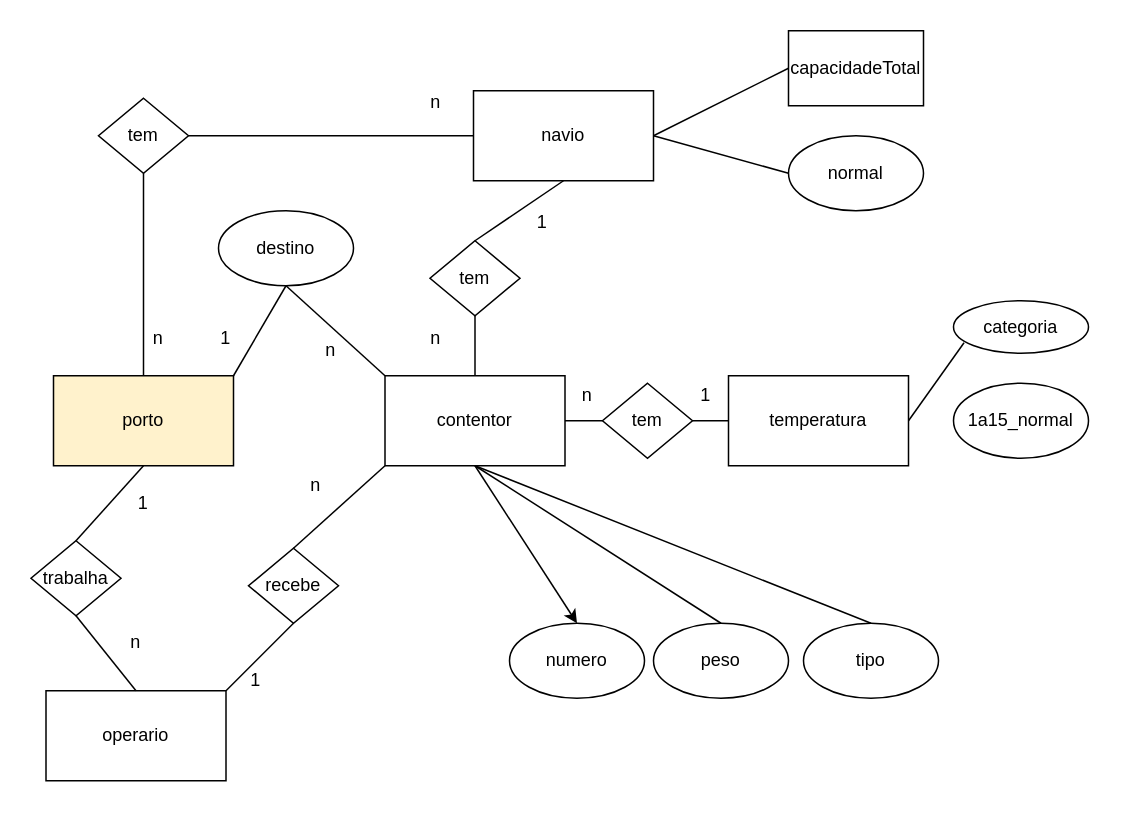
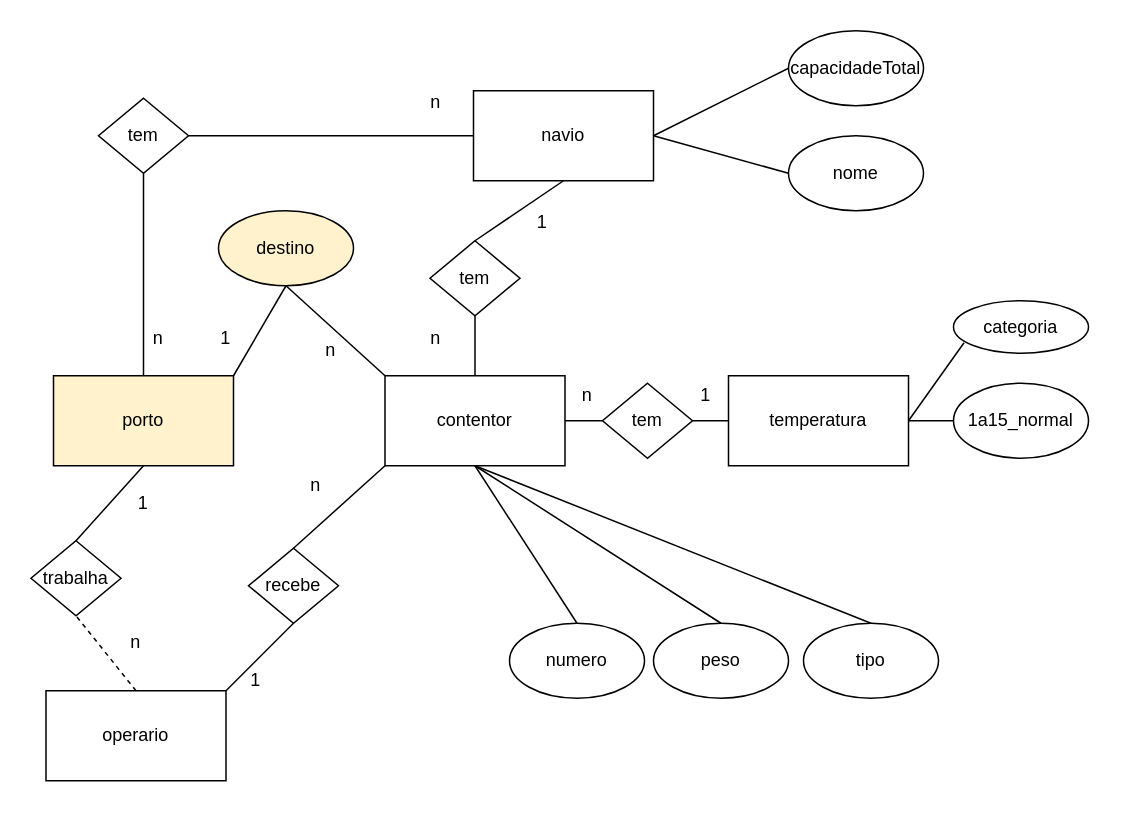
  <mxCell id="0" />
  <mxCell id="1" parent="0" />
  <mxCell id="2" value="navio" style="rounded=0;whiteSpace=wrap;html=1;" vertex="1" parent="1"><mxGeometry x="315" y="60" width="120" height="60" as="geometry" /></mxCell>
  <mxCell id="3" value="tem" style="rhombus;whiteSpace=wrap;html=1;" vertex="1" parent="1"><mxGeometry x="65" y="65" width="60" height="50" as="geometry" /></mxCell>
  <mxCell id="4" value="" style="endArrow=none;html=1;rounded=0;exitX=0;exitY=0.5;exitDx=0;exitDy=0;" edge="1" parent="1" source="2" target="3"><mxGeometry width="50" height="50" relative="1" as="geometry"><mxPoint x="165" y="95" as="sourcePoint" /><mxPoint x="215" y="95" as="targetPoint" /></mxGeometry></mxCell>
  <mxCell id="5" value="n" style="text;html=1;strokeColor=none;fillColor=none;align=center;verticalAlign=middle;whiteSpace=wrap;rounded=0;" vertex="1" parent="1"><mxGeometry x="275" y="55" width="30" height="25" as="geometry" /></mxCell>
- <mxCell id="6" value="normal" style="ellipse;whiteSpace=wrap;html=1;" vertex="1" parent="1"><mxGeometry x="525" y="90" width="90" height="50" as="geometry" /></mxCell>
- <mxCell id="7" value="capacidadeTotal" style="whiteSpace=wrap;html=1;rounded=0;" vertex="1" parent="1"><mxGeometry x="525" y="20" width="90" height="50" as="geometry" /></mxCell>
+ <mxCell id="6" value="nome" style="ellipse;whiteSpace=wrap;html=1;" vertex="1" parent="1"><mxGeometry x="525" y="90" width="90" height="50" as="geometry" /></mxCell>
+ <mxCell id="7" value="capacidadeTotal" style="ellipse;whiteSpace=wrap;html=1;" vertex="1" parent="1"><mxGeometry x="525" y="20" width="90" height="50" as="geometry" /></mxCell>
  <mxCell id="8" value="" style="endArrow=none;html=1;rounded=0;entryX=0;entryY=0.5;entryDx=0;entryDy=0;exitX=1;exitY=0.5;exitDx=0;exitDy=0;" edge="1" parent="1" source="2" target="6"><mxGeometry width="50" height="50" relative="1" as="geometry"><mxPoint x="445" y="85" as="sourcePoint" /><mxPoint x="325" y="260" as="targetPoint" /></mxGeometry></mxCell>
  <mxCell id="9" value="" style="endArrow=none;html=1;rounded=0;exitX=1;exitY=0.5;exitDx=0;exitDy=0;entryX=0;entryY=0.5;entryDx=0;entryDy=0;" edge="1" parent="1" source="2" target="7"><mxGeometry width="50" height="50" relative="1" as="geometry"><mxPoint x="275" y="350" as="sourcePoint" /><mxPoint x="375" y="10" as="targetPoint" /></mxGeometry></mxCell>
  <mxCell id="10" value="porto" style="rounded=0;whiteSpace=wrap;html=1;fillColor=#fff2cc;" vertex="1" parent="1"><mxGeometry x="35" y="250" width="120" height="60" as="geometry" /></mxCell>
  <mxCell id="11" value="" style="endArrow=none;html=1;rounded=0;entryX=0.5;entryY=0;entryDx=0;entryDy=0;exitX=0.5;exitY=1;exitDx=0;exitDy=0;" edge="1" parent="1" source="3" target="10"><mxGeometry width="50" height="50" relative="1" as="geometry"><mxPoint x="95" y="210" as="sourcePoint" /><mxPoint x="105" y="125" as="targetPoint" /></mxGeometry></mxCell>
  <mxCell id="12" value="" style="endArrow=none;html=1;rounded=0;exitX=0.5;exitY=0;exitDx=0;exitDy=0;entryX=0.5;entryY=1;entryDx=0;entryDy=0;" edge="1" parent="1" source="14" target="10"><mxGeometry width="50" height="50" relative="1" as="geometry"><mxPoint x="160" y="350" as="sourcePoint" /><mxPoint x="325" y="260" as="targetPoint" /></mxGeometry></mxCell>
  <mxCell id="13" value="operario" style="rounded=0;whiteSpace=wrap;html=1;" vertex="1" parent="1"><mxGeometry x="30" y="460" width="120" height="60" as="geometry" /></mxCell>
  <mxCell id="14" value="trabalha" style="rhombus;whiteSpace=wrap;html=1;" vertex="1" parent="1"><mxGeometry x="20" y="360" width="60" height="50" as="geometry" /></mxCell>
- <mxCell id="15" value="" style="endArrow=none;html=1;rounded=0;exitX=0.5;exitY=0;exitDx=0;exitDy=0;entryX=0.5;entryY=1;entryDx=0;entryDy=0;" edge="1" parent="1" source="13" target="14"><mxGeometry width="50" height="50" relative="1" as="geometry"><mxPoint x="105" y="360" as="sourcePoint" /><mxPoint x="105" y="320" as="targetPoint" /></mxGeometry></mxCell>
+ <mxCell id="15" value="" style="endArrow=none;html=1;rounded=0;exitX=0.5;exitY=0;exitDx=0;exitDy=0;entryX=0.5;entryY=1;entryDx=0;entryDy=0;dashed=1;" edge="1" parent="1" source="13" target="14"><mxGeometry width="50" height="50" relative="1" as="geometry"><mxPoint x="105" y="360" as="sourcePoint" /><mxPoint x="105" y="320" as="targetPoint" /></mxGeometry></mxCell>
  <mxCell id="16" value="contentor" style="rounded=0;whiteSpace=wrap;html=1;" vertex="1" parent="1"><mxGeometry x="256" y="250" width="120" height="60" as="geometry" /></mxCell>
- <mxCell id="17" value="" style="endArrow=classic;html=1;rounded=0;entryX=0.5;entryY=0;entryDx=0;entryDy=0;exitX=0.5;exitY=1;exitDx=0;exitDy=0;" edge="1" parent="1" source="16" target="29"><mxGeometry width="50" height="50" relative="1" as="geometry"><mxPoint x="231" y="360" as="sourcePoint" /><mxPoint x="216" y="530" as="targetPoint" /></mxGeometry></mxCell>
+ <mxCell id="17" value="" style="endArrow=none;html=1;rounded=0;entryX=0.5;entryY=0;entryDx=0;entryDy=0;exitX=0.5;exitY=1;exitDx=0;exitDy=0;" edge="1" parent="1" source="16" target="29"><mxGeometry width="50" height="50" relative="1" as="geometry"><mxPoint x="231" y="360" as="sourcePoint" /><mxPoint x="216" y="530" as="targetPoint" /></mxGeometry></mxCell>
  <mxCell id="18" value="tem" style="rhombus;whiteSpace=wrap;html=1;" vertex="1" parent="1"><mxGeometry x="286" y="160" width="60" height="50" as="geometry" /></mxCell>
  <mxCell id="19" value="" style="endArrow=none;html=1;rounded=0;entryX=0.5;entryY=1;entryDx=0;entryDy=0;exitX=0.5;exitY=0;exitDx=0;exitDy=0;" edge="1" parent="1" source="18" target="2"><mxGeometry width="50" height="50" relative="1" as="geometry"><mxPoint x="275" y="310" as="sourcePoint" /><mxPoint x="325" y="260" as="targetPoint" /></mxGeometry></mxCell>
  <mxCell id="20" value="" style="endArrow=none;html=1;rounded=0;exitX=0.5;exitY=0;exitDx=0;exitDy=0;entryX=0.5;entryY=1;entryDx=0;entryDy=0;" edge="1" parent="1" source="16" target="18"><mxGeometry width="50" height="50" relative="1" as="geometry"><mxPoint x="341" y="170" as="sourcePoint" /><mxPoint x="315" y="220" as="targetPoint" /></mxGeometry></mxCell>
  <mxCell id="21" value="1" style="text;html=1;strokeColor=none;fillColor=none;align=center;verticalAlign=middle;whiteSpace=wrap;rounded=0;" vertex="1" parent="1"><mxGeometry x="346" y="135" width="30" height="25" as="geometry" /></mxCell>
  <mxCell id="22" value="n" style="text;html=1;strokeColor=none;fillColor=none;align=center;verticalAlign=middle;whiteSpace=wrap;rounded=0;" vertex="1" parent="1"><mxGeometry x="275" y="212.5" width="30" height="25" as="geometry" /></mxCell>
  <mxCell id="23" value="n" style="text;html=1;strokeColor=none;fillColor=none;align=center;verticalAlign=middle;whiteSpace=wrap;rounded=0;" vertex="1" parent="1"><mxGeometry x="90" y="212.5" width="30" height="25" as="geometry" /></mxCell>
  <mxCell id="24" value="n" style="text;html=1;strokeColor=none;fillColor=none;align=center;verticalAlign=middle;whiteSpace=wrap;rounded=0;" vertex="1" parent="1"><mxGeometry x="75" y="415" width="30" height="25" as="geometry" /></mxCell>
  <mxCell id="25" value="1" style="text;html=1;strokeColor=none;fillColor=none;align=center;verticalAlign=middle;whiteSpace=wrap;rounded=0;" vertex="1" parent="1"><mxGeometry x="80" y="322.5" width="30" height="25" as="geometry" /></mxCell>
- <mxCell id="26" value="destino" style="ellipse;whiteSpace=wrap;html=1;" vertex="1" parent="1"><mxGeometry x="145" y="140" width="90" height="50" as="geometry" /></mxCell>
+ <mxCell id="26" value="destino" style="ellipse;whiteSpace=wrap;html=1;fillColor=#fff2cc;" vertex="1" parent="1"><mxGeometry x="145" y="140" width="90" height="50" as="geometry" /></mxCell>
  <mxCell id="27" value="tipo" style="ellipse;whiteSpace=wrap;html=1;" vertex="1" parent="1"><mxGeometry x="535" y="415" width="90" height="50" as="geometry" /></mxCell>
  <mxCell id="28" value="peso" style="ellipse;whiteSpace=wrap;html=1;" vertex="1" parent="1"><mxGeometry x="435" y="415" width="90" height="50" as="geometry" /></mxCell>
  <mxCell id="29" value="numero" style="ellipse;whiteSpace=wrap;html=1;" vertex="1" parent="1"><mxGeometry x="339" y="415" width="90" height="50" as="geometry" /></mxCell>
  <mxCell id="30" value="" style="endArrow=none;html=1;rounded=0;entryX=0.5;entryY=0;entryDx=0;entryDy=0;exitX=0.5;exitY=1;exitDx=0;exitDy=0;" edge="1" parent="1" source="16" target="28"><mxGeometry width="50" height="50" relative="1" as="geometry"><mxPoint x="341" y="320" as="sourcePoint" /><mxPoint x="246" y="402.5" as="targetPoint" /></mxGeometry></mxCell>
  <mxCell id="31" value="" style="endArrow=none;html=1;rounded=0;entryX=0.5;entryY=0;entryDx=0;entryDy=0;exitX=0.5;exitY=1;exitDx=0;exitDy=0;" edge="1" parent="1" source="16" target="27"><mxGeometry width="50" height="50" relative="1" as="geometry"><mxPoint x="351" y="330" as="sourcePoint" /><mxPoint x="256" y="412.5" as="targetPoint" /></mxGeometry></mxCell>
  <mxCell id="32" value="" style="endArrow=none;html=1;rounded=0;entryX=0.5;entryY=1;entryDx=0;entryDy=0;exitX=0;exitY=0;exitDx=0;exitDy=0;" edge="1" parent="1" source="16" target="26"><mxGeometry width="50" height="50" relative="1" as="geometry"><mxPoint x="255" y="250" as="sourcePoint" /><mxPoint x="541" y="370" as="targetPoint" /></mxGeometry></mxCell>
  <mxCell id="33" value="temperatura" style="rounded=0;whiteSpace=wrap;html=1;" vertex="1" parent="1"><mxGeometry x="485" y="250" width="120" height="60" as="geometry" /></mxCell>
  <mxCell id="34" value="" style="endArrow=none;html=1;rounded=0;entryX=1;entryY=0.5;entryDx=0;entryDy=0;exitX=0;exitY=0.5;exitDx=0;exitDy=0;" edge="1" parent="1" source="39" target="16"><mxGeometry width="50" height="50" relative="1" as="geometry"><mxPoint x="375" y="280" as="sourcePoint" /><mxPoint x="325" y="260" as="targetPoint" /></mxGeometry></mxCell>
  <mxCell id="35" value="categoria" style="ellipse;whiteSpace=wrap;html=1;" vertex="1" parent="1"><mxGeometry x="635" y="200" width="90" height="35" as="geometry" /></mxCell>
  <mxCell id="36" value="1a15_normal" style="ellipse;whiteSpace=wrap;html=1;" vertex="1" parent="1"><mxGeometry x="635" y="255" width="90" height="50" as="geometry" /></mxCell>
  <mxCell id="37" value="" style="endArrow=none;html=1;rounded=0;entryX=0.078;entryY=0.8;entryDx=0;entryDy=0;exitX=1;exitY=0.5;exitDx=0;exitDy=0;entryPerimeter=0;" edge="1" parent="1" source="33" target="35"><mxGeometry width="50" height="50" relative="1" as="geometry"><mxPoint x="355" y="310" as="sourcePoint" /><mxPoint x="405" y="260" as="targetPoint" /></mxGeometry></mxCell>
+ <mxCell id="38" value="" style="endArrow=none;html=1;rounded=0;entryX=0;entryY=0.5;entryDx=0;entryDy=0;exitX=1;exitY=0.5;exitDx=0;exitDy=0;" edge="1" parent="1" source="33" target="36"><mxGeometry width="50" height="50" relative="1" as="geometry"><mxPoint x="586" y="290" as="sourcePoint" /><mxPoint x="645" y="225" as="targetPoint" /></mxGeometry></mxCell>
  <mxCell id="39" value="tem" style="rhombus;whiteSpace=wrap;html=1;" vertex="1" parent="1"><mxGeometry x="401" y="255" width="60" height="50" as="geometry" /></mxCell>
  <mxCell id="40" value="" style="endArrow=none;html=1;rounded=0;entryX=1;entryY=0.5;entryDx=0;entryDy=0;exitX=0;exitY=0.5;exitDx=0;exitDy=0;" edge="1" parent="1" source="33" target="39"><mxGeometry width="50" height="50" relative="1" as="geometry"><mxPoint x="375" y="290" as="sourcePoint" /><mxPoint x="335" y="290" as="targetPoint" /></mxGeometry></mxCell>
  <mxCell id="41" value="recebe" style="rhombus;whiteSpace=wrap;html=1;" vertex="1" parent="1"><mxGeometry x="165" y="365" width="60" height="50" as="geometry" /></mxCell>
  <mxCell id="42" value="" style="endArrow=none;html=1;rounded=0;exitX=0.5;exitY=0;exitDx=0;exitDy=0;entryX=0;entryY=1;entryDx=0;entryDy=0;" edge="1" parent="1" source="41" target="16"><mxGeometry width="50" height="50" relative="1" as="geometry"><mxPoint x="355" y="310" as="sourcePoint" /><mxPoint x="405" y="260" as="targetPoint" /></mxGeometry></mxCell>
  <mxCell id="43" value="" style="endArrow=none;html=1;rounded=0;exitX=1;exitY=0;exitDx=0;exitDy=0;entryX=0.5;entryY=1;entryDx=0;entryDy=0;" edge="1" parent="1" source="13" target="41"><mxGeometry width="50" height="50" relative="1" as="geometry"><mxPoint x="225" y="360" as="sourcePoint" /><mxPoint x="266" y="320" as="targetPoint" /></mxGeometry></mxCell>
  <mxCell id="44" value="n" style="text;html=1;strokeColor=none;fillColor=none;align=center;verticalAlign=middle;whiteSpace=wrap;rounded=0;" vertex="1" parent="1"><mxGeometry x="195" y="310" width="30" height="25" as="geometry" /></mxCell>
  <mxCell id="45" value="1" style="text;html=1;strokeColor=none;fillColor=none;align=center;verticalAlign=middle;whiteSpace=wrap;rounded=0;" vertex="1" parent="1"><mxGeometry x="155" y="440" width="30" height="25" as="geometry" /></mxCell>
  <mxCell id="46" value="1" style="text;html=1;strokeColor=none;fillColor=none;align=center;verticalAlign=middle;whiteSpace=wrap;rounded=0;" vertex="1" parent="1"><mxGeometry x="455" y="250" width="30" height="25" as="geometry" /></mxCell>
  <mxCell id="47" value="n" style="text;html=1;strokeColor=none;fillColor=none;align=center;verticalAlign=middle;whiteSpace=wrap;rounded=0;" vertex="1" parent="1"><mxGeometry x="376" y="250" width="30" height="25" as="geometry" /></mxCell>
  <mxCell id="48" value="" style="endArrow=none;html=1;rounded=0;entryX=1;entryY=0;entryDx=0;entryDy=0;exitX=0.5;exitY=1;exitDx=0;exitDy=0;" edge="1" parent="1" source="26" target="10"><mxGeometry width="50" height="50" relative="1" as="geometry"><mxPoint x="266" y="260" as="sourcePoint" /><mxPoint x="200" y="200" as="targetPoint" /></mxGeometry></mxCell>
  <mxCell id="49" value="1" style="text;html=1;strokeColor=none;fillColor=none;align=center;verticalAlign=middle;whiteSpace=wrap;rounded=0;" vertex="1" parent="1"><mxGeometry x="135" y="212.5" width="30" height="25" as="geometry" /></mxCell>
  <mxCell id="50" value="n" style="text;html=1;strokeColor=none;fillColor=none;align=center;verticalAlign=middle;whiteSpace=wrap;rounded=0;" vertex="1" parent="1"><mxGeometry x="205" y="220" width="30" height="25" as="geometry" /></mxCell>
